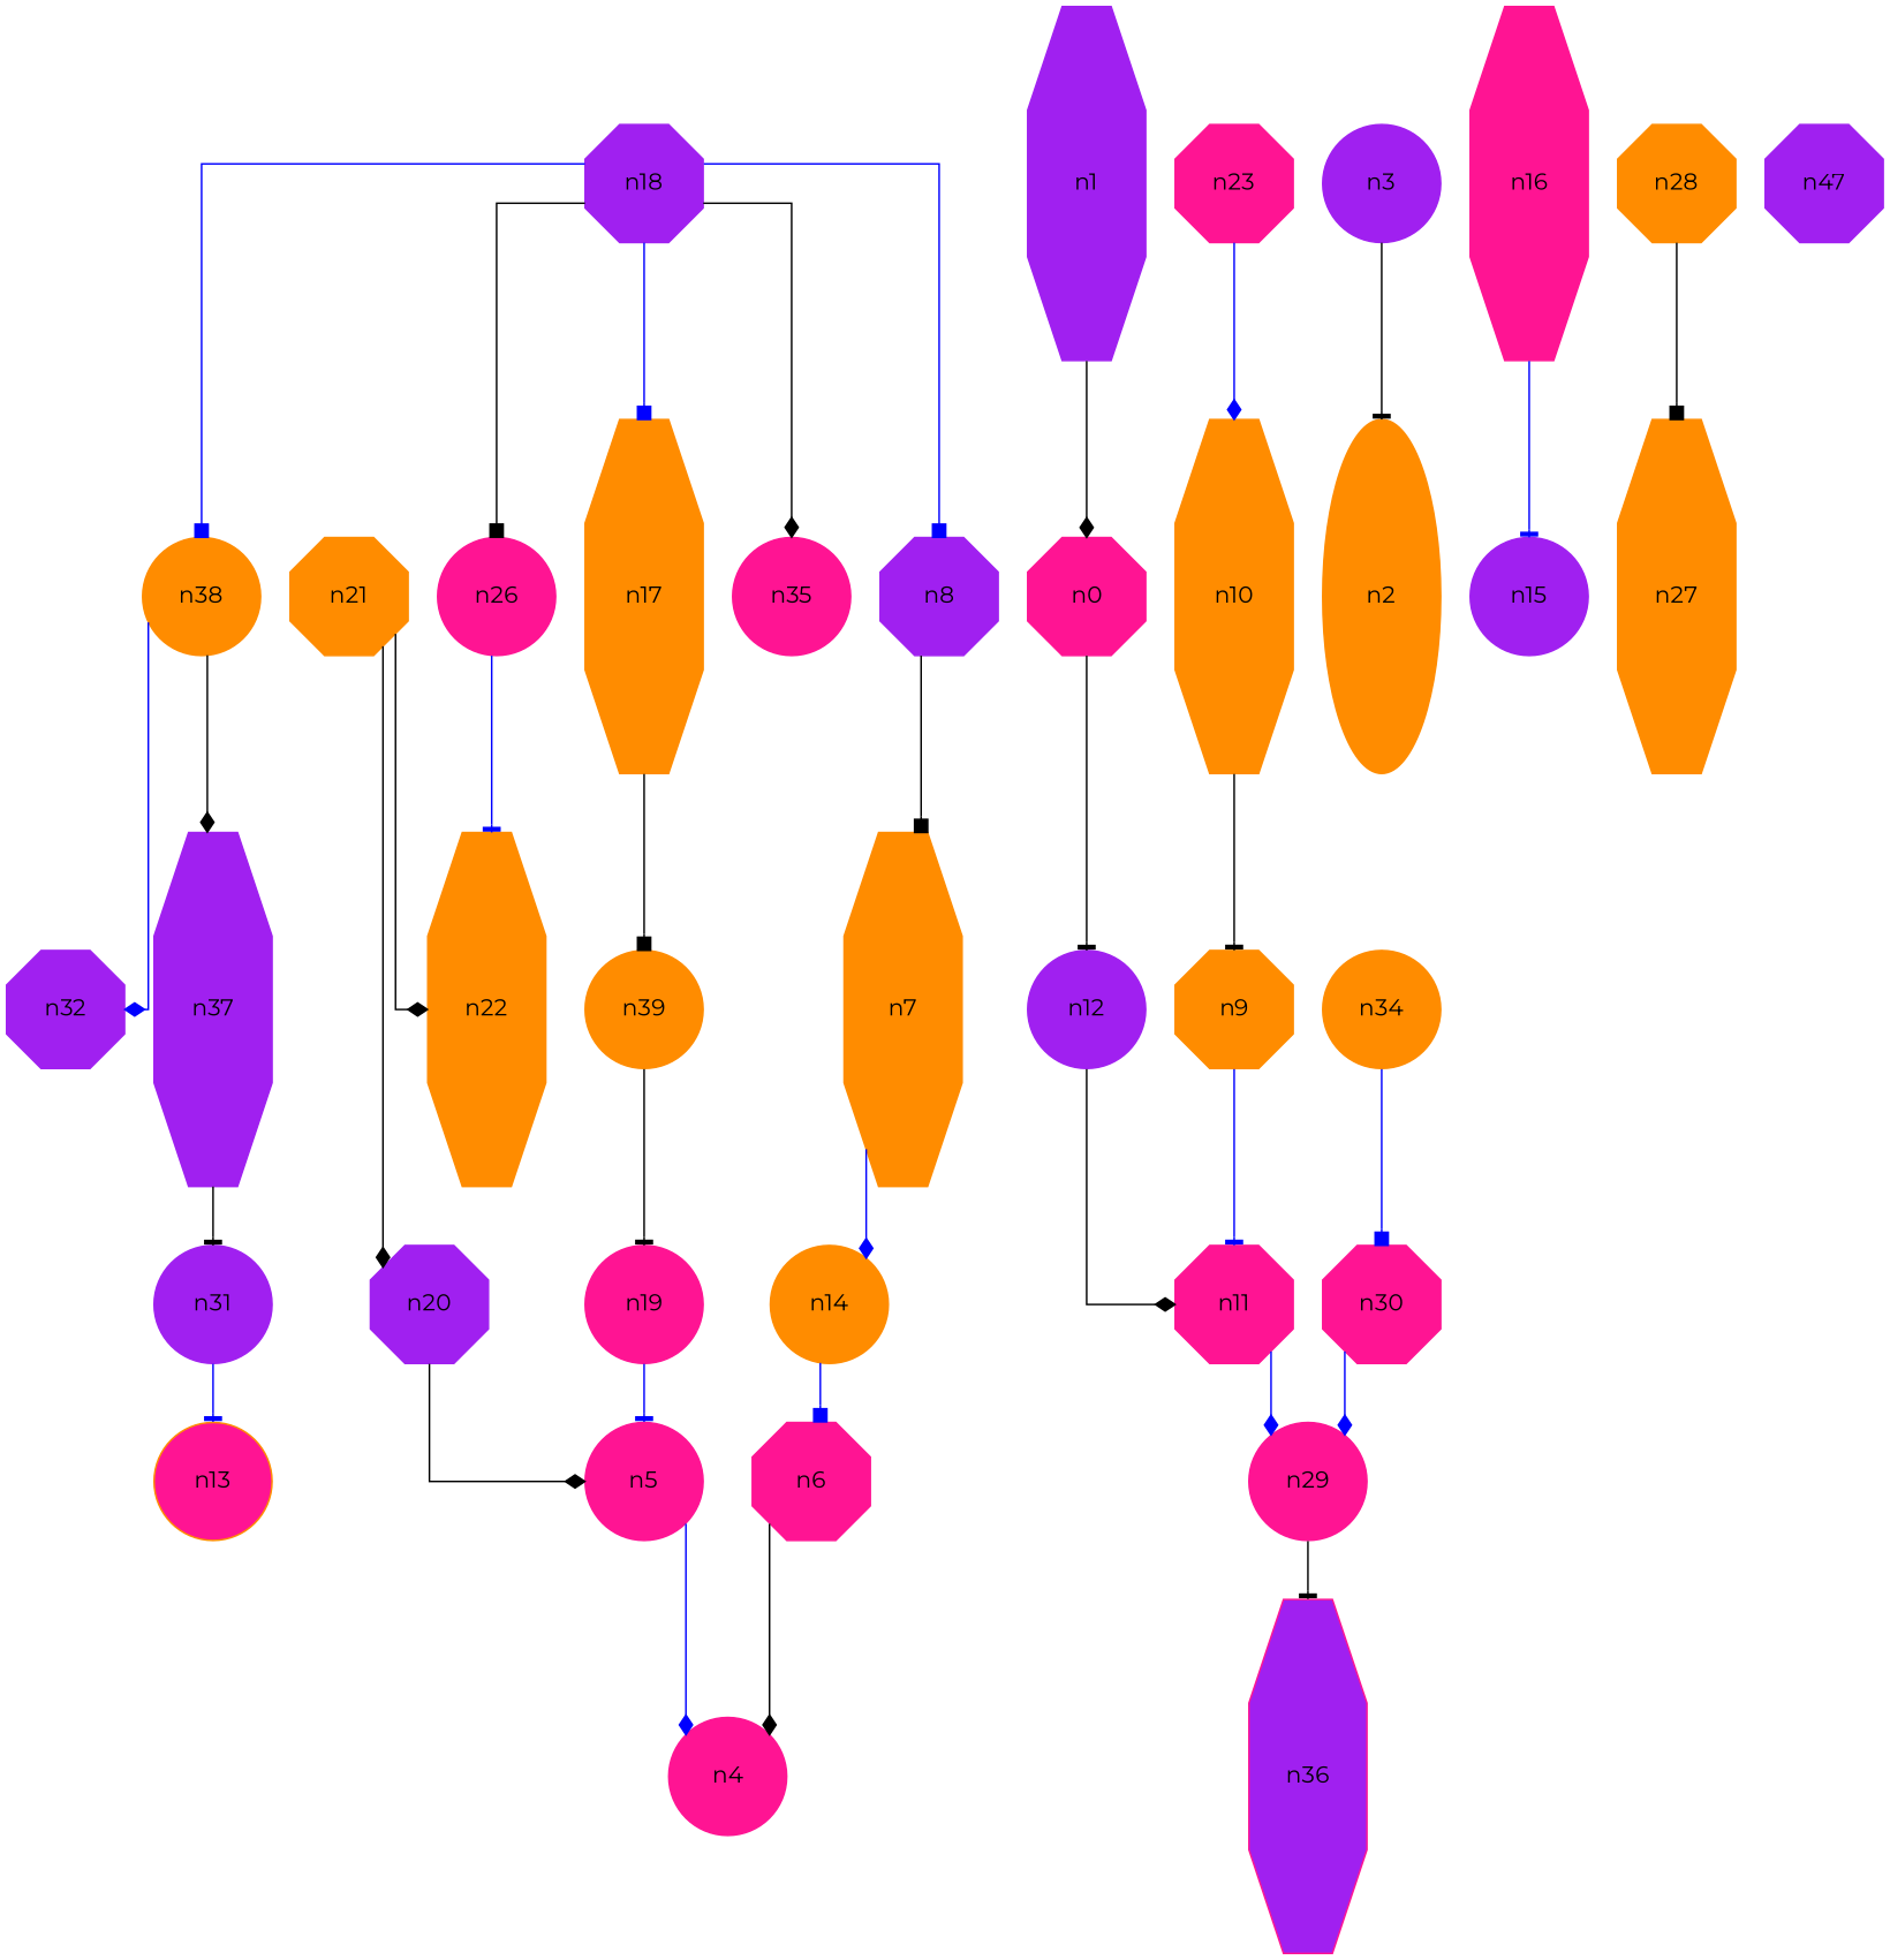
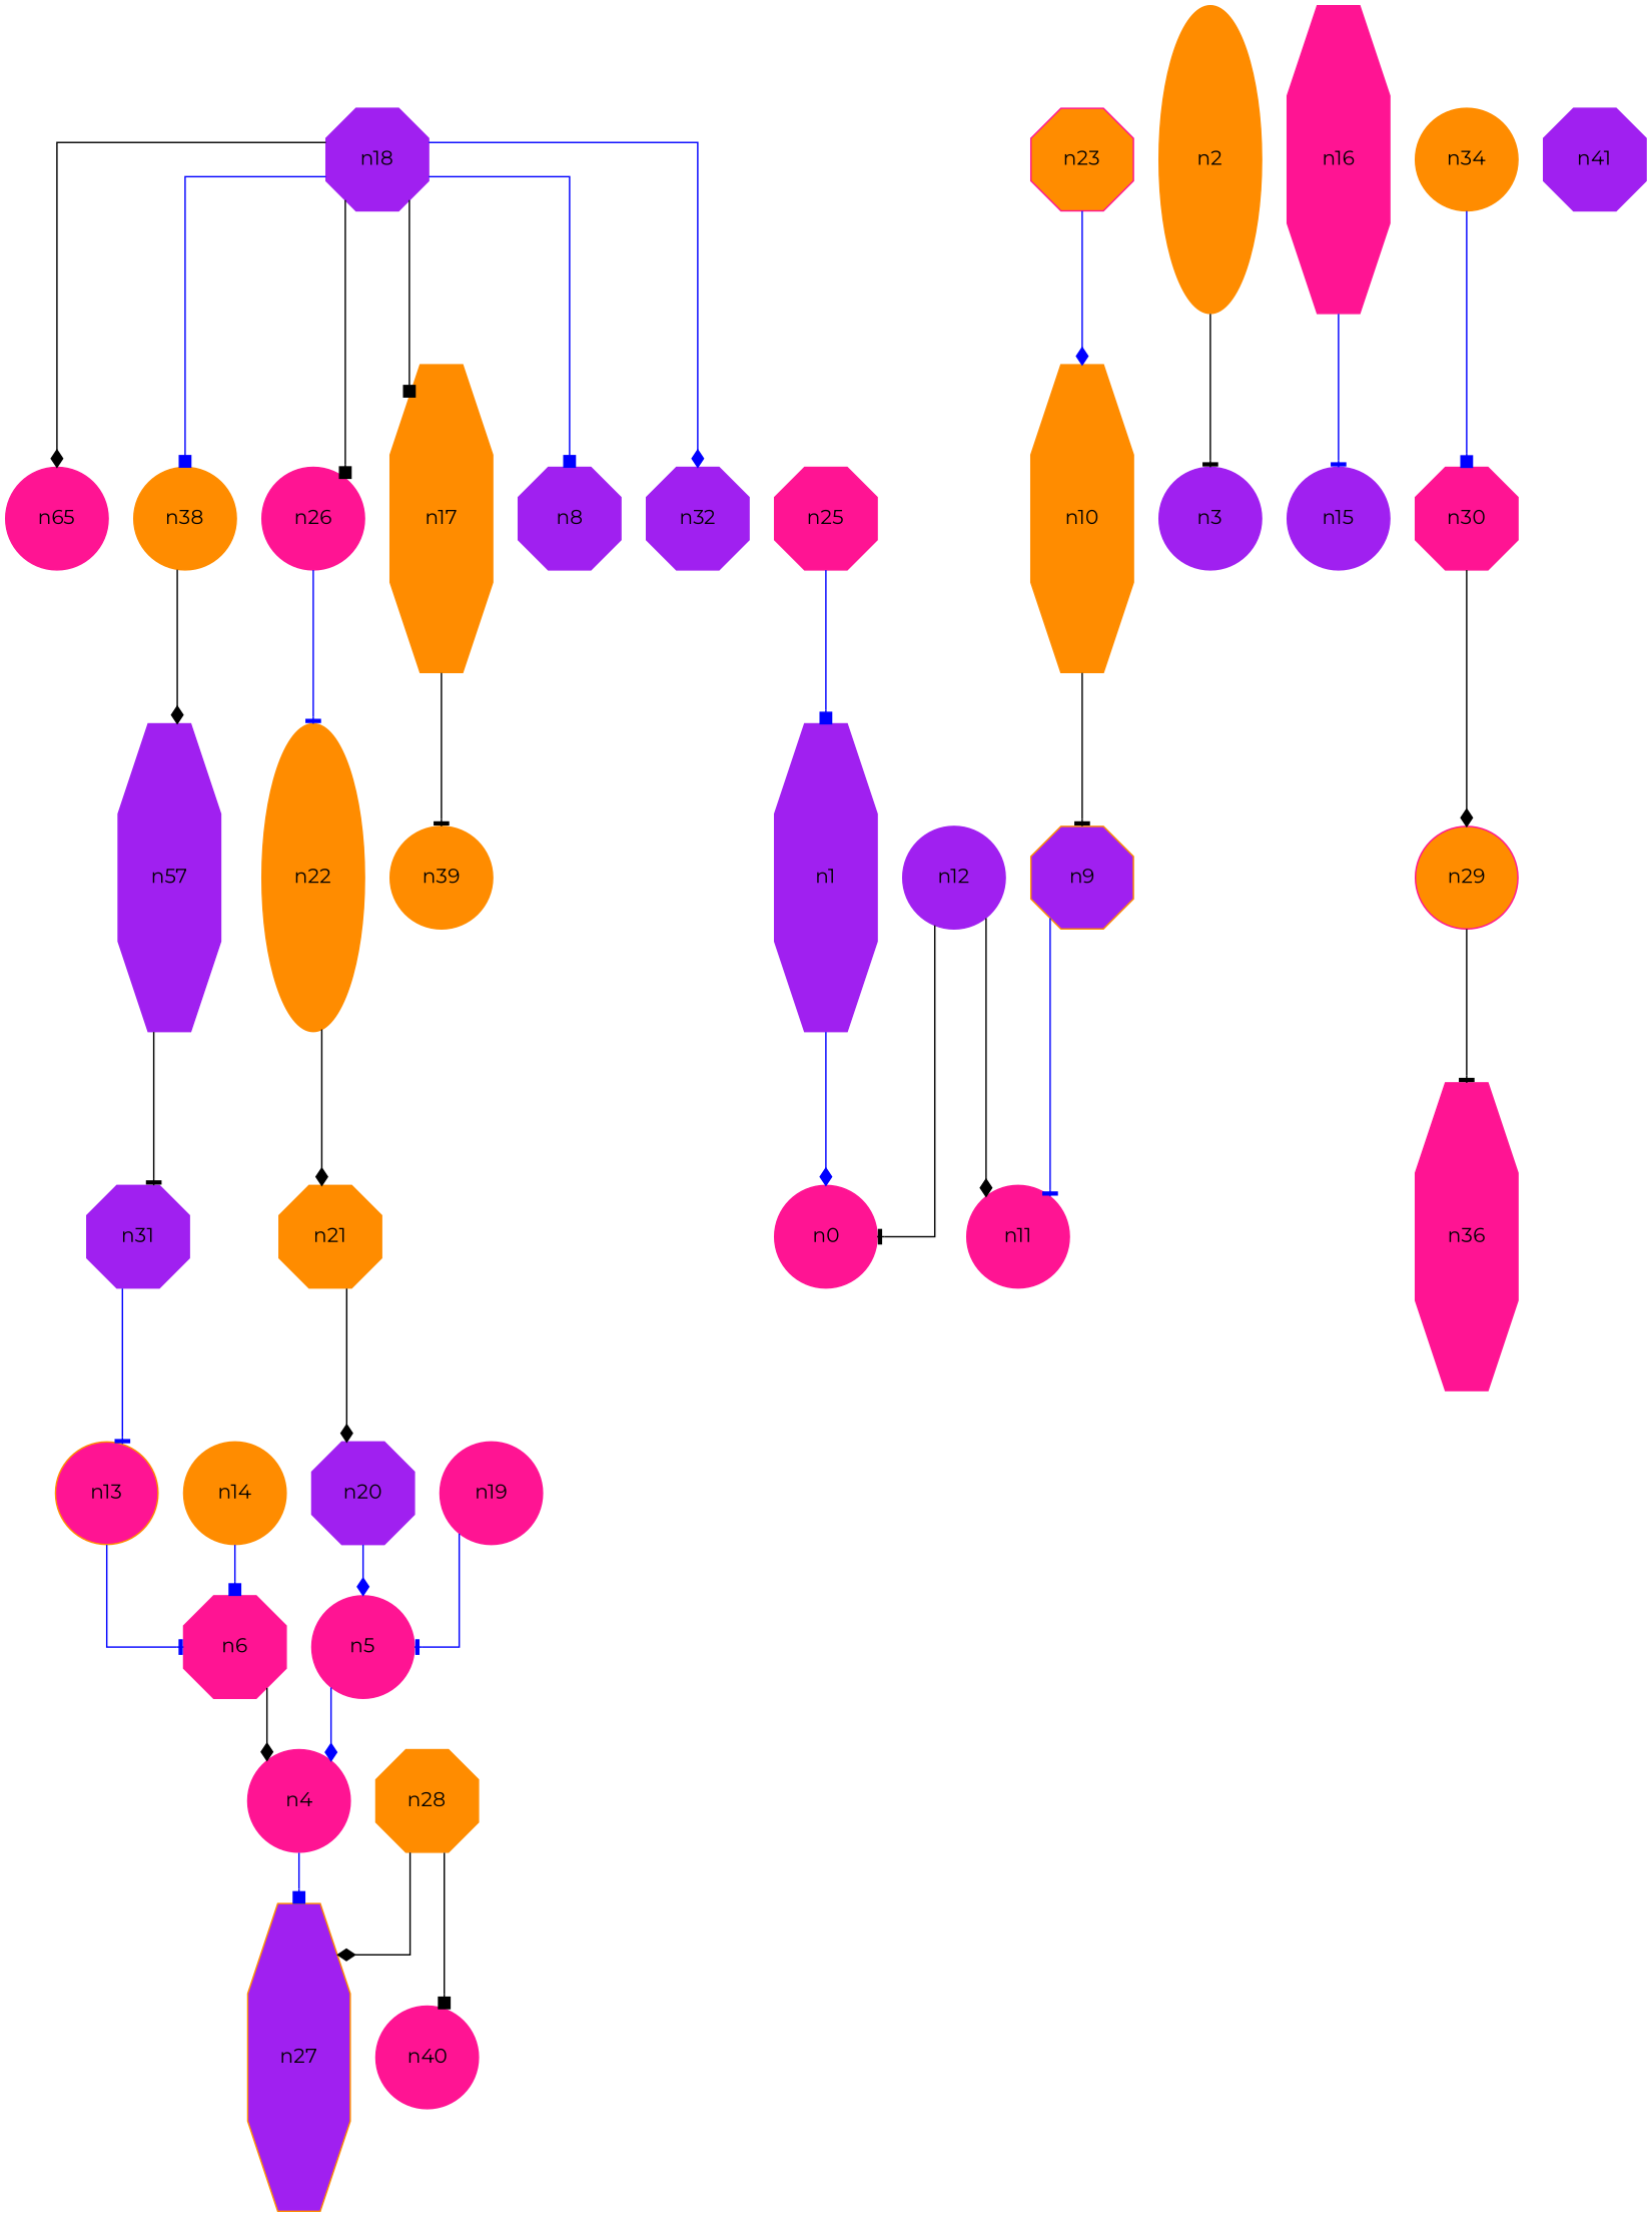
  digraph {
    fontname=Montserrat
    splines=ortho
    node [color=deeppink fontname=Montserrat shape=octagon style=filled]
    edge [arrowhead=diamond color=black fontname=Montserrat]
    n18 [color=purple height=1 width=1]
-   n35 [height=1 shape=ellipse width=1]
+   n35 [height=1 shape=ellipse width=1 label=n65]
    n38 [color=darkorange height=1 shape=ellipse width=1]
    n26 [height=1 shape=ellipse width=1]
    n17 [color=darkorange height=3 width=1]
    n8 [color=purple height=1 width=1]
    n32 [color=purple height=1 width=1]
-   n37 [color=purple height=3 width=1]
-   n22 [color=darkorange height=3 width=1]
+   n37 [color=purple height=3 width=1 label=n57]
+   n22 [color=darkorange height=3 shape=ellipse width=1]
    n39 [color=darkorange height=1 shape=ellipse width=1]
-   n7 [color=darkorange height=3 width=1]
-   n31 [color=purple height=1 shape=ellipse width=1]
+   n31 [color=purple height=1 width=1]
    n21 [color=darkorange height=1 width=1]
    n19 [height=1 shape=ellipse width=1]
    n14 [color=darkorange height=1 shape=ellipse width=1]
+   n25 [height=1 width=1]
    n1 [color=purple height=3 width=1]
-   n0 [height=1 width=1]
+   n0 [height=1 shape=ellipse width=1]
    n12 [color=purple height=1 shape=ellipse width=1]
    n13 [color=darkorange fillcolor=deeppink height=1 shape=ellipse width=1]
    n20 [color=purple height=1 width=1]
    n3 [color=purple height=1 shape=ellipse width=1]
    n2 [color=darkorange height=3 shape=ellipse width=1]
    n16 [height=3 width=1]
    n15 [color=purple height=1 shape=ellipse width=1]
-   n11 [height=1 width=1]
+   n11 [height=1 shape=ellipse width=1]
    n6 [height=1 width=1]
    n34 [color=darkorange height=1 shape=ellipse width=1]
    n30 [height=1 width=1]
    n5 [height=1 shape=ellipse width=1]
-   n23 [height=1 width=1]
+   n23 [height=1 width=1 fillcolor=darkorange]
    n10 [color=darkorange height=3 width=1]
-   n9 [color=darkorange height=1 width=1]
+   n9 [color=darkorange height=1 width=1 fillcolor=purple]
    n4 [height=1 shape=ellipse width=1]
-   n29 [height=1 shape=ellipse width=1]
-   n27 [color=darkorange height=3 width=1]
-   n36 [height=3 width=1 fillcolor=purple]
+   n29 [height=1 shape=ellipse width=1 fillcolor=darkorange]
+   n27 [color=darkorange height=3 width=1 fillcolor=purple]
+   n36 [height=3 width=1]
    n28 [color=darkorange height=1 width=1]
-   n41 [color=purple height=1 width=1 label=n47]
+   n40 [height=1 shape=ellipse width=1]
+   n41 [color=purple height=1 width=1]
    n18 -> n35
    n18 -> n38 [arrowhead=box color=blue]
    n18 -> n26 [arrowhead=box]
-   n18 -> n17 [arrowhead=box color=blue]
+   n18 -> n17 [arrowhead=box]
    n18 -> n8 [arrowhead=box color=blue]
-   n38 -> n32 [color=blue]
+   n18 -> n32 [color=blue]
    n38 -> n37
    n26 -> n22 [arrowhead=tee color=blue]
-   n17 -> n39 [arrowhead=box]
-   n8 -> n7 [arrowhead=box]
+   n17 -> n39 [arrowhead=tee]
    n37 -> n31 [arrowhead=tee]
-   n21 -> n22
-   n39 -> n19 [arrowhead=tee]
-   n7 -> n14 [color=blue]
+   n22 -> n21
    n31 -> n13 [arrowhead=tee color=blue]
    n21 -> n20
    n19 -> n5 [arrowhead=tee color=blue]
    n14 -> n6 [arrowhead=box color=blue]
-   n1 -> n0
-   n0 -> n12 [arrowhead=tee]
+   n25 -> n1 [arrowhead=box color=blue]
+   n1 -> n0 [color=blue]
+   n12 -> n0 [arrowhead=tee]
    n12 -> n11
-   n20 -> n5
-   n3 -> n2 [arrowhead=tee]
+   n13 -> n6 [arrowhead=tee color=blue]
+   n20 -> n5 [color=blue]
+   n2 -> n3 [arrowhead=tee]
    n16 -> n15 [arrowhead=tee color=blue]
-   n11 -> n29 [color=blue]
    n6 -> n4
    n34 -> n30 [arrowhead=box color=blue]
-   n30 -> n29 [color=blue]
+   n30 -> n29
    n5 -> n4 [color=blue]
    n23 -> n10 [color=blue]
    n10 -> n9 [arrowhead=tee]
    n9 -> n11 [arrowhead=tee color=blue]
+   n4 -> n27 [arrowhead=box color=blue]
    n29 -> n36 [arrowhead=tee]
-   n28 -> n27 [arrowhead=box]
+   n28 -> n27
+   n28 -> n40 [arrowhead=box]
  }
